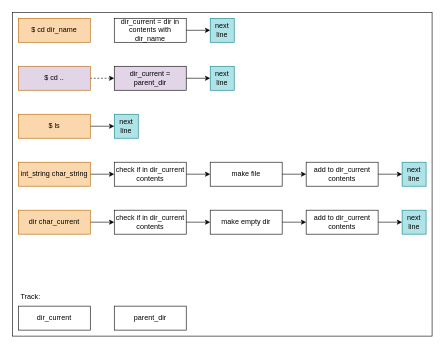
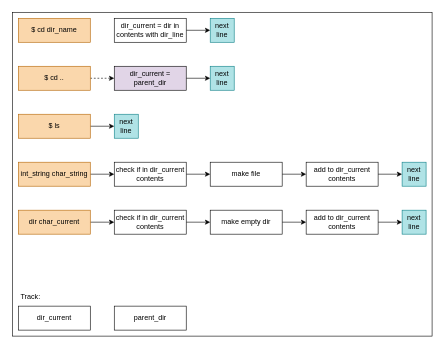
  <mxCell id="0" />
  <mxCell id="1" parent="0" />
  <mxCell id="2" value="" style="rounded=0;whiteSpace=wrap;html=1;" vertex="1" parent="1"><mxGeometry x="20" y="20" width="700" height="540" as="geometry" /></mxCell>
  <mxCell id="3" value="$ cd dir_name" style="rounded=0;whiteSpace=wrap;html=1;fillColor=#fad7ac;strokeColor=#b46504;" vertex="1" parent="1"><mxGeometry x="30" y="30" width="120" height="40" as="geometry" /></mxCell>
  <mxCell id="4" style="edgeStyle=orthogonalEdgeStyle;rounded=0;orthogonalLoop=1;jettySize=auto;html=1;exitX=1;exitY=0.5;exitDx=0;exitDy=0;entryX=0;entryY=0.5;entryDx=0;entryDy=0;dashed=1;" edge="1" parent="1" source="5" target="28"><mxGeometry relative="1" as="geometry" /></mxCell>
- <mxCell id="5" value="$ cd .." style="rounded=0;whiteSpace=wrap;html=1;fillColor=#e1d5e7;strokeColor=#b46504;" vertex="1" parent="1"><mxGeometry x="30" y="110" width="120" height="40" as="geometry" /></mxCell>
+ <mxCell id="5" value="$ cd .." style="rounded=0;whiteSpace=wrap;html=1;fillColor=#fad7ac;strokeColor=#b46504;" vertex="1" parent="1"><mxGeometry x="30" y="110" width="120" height="40" as="geometry" /></mxCell>
  <mxCell id="6" value="dir_current" style="rounded=0;whiteSpace=wrap;html=1;" vertex="1" parent="1"><mxGeometry x="30" y="510" width="120" height="40" as="geometry" /></mxCell>
  <mxCell id="7" style="edgeStyle=orthogonalEdgeStyle;rounded=0;orthogonalLoop=1;jettySize=auto;html=1;exitX=1;exitY=0.5;exitDx=0;exitDy=0;entryX=0;entryY=0.5;entryDx=0;entryDy=0;" edge="1" parent="1" source="8" target="23"><mxGeometry relative="1" as="geometry" /></mxCell>
  <mxCell id="8" value="$ ls" style="rounded=0;whiteSpace=wrap;html=1;fillColor=#fad7ac;strokeColor=#b46504;" vertex="1" parent="1"><mxGeometry x="30" y="190" width="120" height="40" as="geometry" /></mxCell>
  <mxCell id="9" style="edgeStyle=orthogonalEdgeStyle;rounded=0;orthogonalLoop=1;jettySize=auto;html=1;exitX=1;exitY=0.5;exitDx=0;exitDy=0;entryX=0;entryY=0.5;entryDx=0;entryDy=0;" edge="1" parent="1" source="10" target="31"><mxGeometry relative="1" as="geometry" /></mxCell>
  <mxCell id="10" value="int_string char_string" style="rounded=0;whiteSpace=wrap;html=1;fillColor=#fad7ac;strokeColor=#b46504;" vertex="1" parent="1"><mxGeometry x="30" y="270" width="120" height="40" as="geometry" /></mxCell>
  <mxCell id="11" style="edgeStyle=orthogonalEdgeStyle;rounded=0;orthogonalLoop=1;jettySize=auto;html=1;exitX=1;exitY=0.5;exitDx=0;exitDy=0;entryX=0;entryY=0.5;entryDx=0;entryDy=0;" edge="1" parent="1" source="12" target="33"><mxGeometry relative="1" as="geometry" /></mxCell>
  <mxCell id="12" value="dir char_current" style="rounded=0;whiteSpace=wrap;html=1;fillColor=#fad7ac;strokeColor=#b46504;" vertex="1" parent="1"><mxGeometry x="30" y="350" width="120" height="40" as="geometry" /></mxCell>
  <mxCell id="13" style="edgeStyle=orthogonalEdgeStyle;rounded=0;orthogonalLoop=1;jettySize=auto;html=1;exitX=1;exitY=0.5;exitDx=0;exitDy=0;entryX=0;entryY=0.5;entryDx=0;entryDy=0;" edge="1" parent="1" source="14" target="24"><mxGeometry relative="1" as="geometry" /></mxCell>
  <mxCell id="14" value="add to dir_current contents" style="rounded=0;whiteSpace=wrap;html=1;" vertex="1" parent="1"><mxGeometry x="510" y="270" width="120" height="40" as="geometry" /></mxCell>
  <mxCell id="15" style="edgeStyle=orthogonalEdgeStyle;rounded=0;orthogonalLoop=1;jettySize=auto;html=1;exitX=1;exitY=0.5;exitDx=0;exitDy=0;entryX=0;entryY=0.5;entryDx=0;entryDy=0;" edge="1" parent="1" source="16" target="18"><mxGeometry relative="1" as="geometry" /></mxCell>
  <mxCell id="16" value="make empty dir" style="rounded=0;whiteSpace=wrap;html=1;" vertex="1" parent="1"><mxGeometry x="350" y="350" width="120" height="40" as="geometry" /></mxCell>
  <mxCell id="17" style="edgeStyle=orthogonalEdgeStyle;rounded=0;orthogonalLoop=1;jettySize=auto;html=1;exitX=1;exitY=0.5;exitDx=0;exitDy=0;entryX=0;entryY=0.5;entryDx=0;entryDy=0;" edge="1" parent="1" source="18" target="25"><mxGeometry relative="1" as="geometry" /></mxCell>
  <mxCell id="18" value="add to dir_current contents" style="rounded=0;whiteSpace=wrap;html=1;" vertex="1" parent="1"><mxGeometry x="510" y="350" width="120" height="40" as="geometry" /></mxCell>
  <mxCell id="19" style="edgeStyle=orthogonalEdgeStyle;rounded=0;orthogonalLoop=1;jettySize=auto;html=1;exitX=1;exitY=0.5;exitDx=0;exitDy=0;entryX=0;entryY=0.5;entryDx=0;entryDy=0;" edge="1" parent="1" source="20" target="34"><mxGeometry relative="1" as="geometry" /></mxCell>
- <mxCell id="20" value="dir_current = dir in contents with dir_name" style="rounded=0;whiteSpace=wrap;html=1;" vertex="1" parent="1"><mxGeometry x="190" y="30" width="120" height="40" as="geometry" /></mxCell>
+ <mxCell id="20" value="dir_current = dir in contents with dir_line" style="rounded=0;whiteSpace=wrap;html=1;" vertex="1" parent="1"><mxGeometry x="190" y="30" width="120" height="40" as="geometry" /></mxCell>
  <mxCell id="21" style="edgeStyle=orthogonalEdgeStyle;rounded=0;orthogonalLoop=1;jettySize=auto;html=1;exitX=1;exitY=0.5;exitDx=0;exitDy=0;entryX=0;entryY=0.5;entryDx=0;entryDy=0;" edge="1" parent="1" source="22" target="14"><mxGeometry relative="1" as="geometry" /></mxCell>
  <mxCell id="22" value="make file" style="rounded=0;whiteSpace=wrap;html=1;" vertex="1" parent="1"><mxGeometry x="350" y="270" width="120" height="40" as="geometry" /></mxCell>
  <mxCell id="23" value="next line" style="rounded=0;whiteSpace=wrap;html=1;fillColor=#b0e3e6;strokeColor=#0e8088;" vertex="1" parent="1"><mxGeometry x="190" y="190" width="40" height="40" as="geometry" /></mxCell>
  <mxCell id="24" value="next line" style="rounded=0;whiteSpace=wrap;html=1;fillColor=#b0e3e6;strokeColor=#0e8088;" vertex="1" parent="1"><mxGeometry x="670" y="270" width="40" height="40" as="geometry" /></mxCell>
  <mxCell id="25" value="next line" style="rounded=0;whiteSpace=wrap;html=1;fillColor=#b0e3e6;strokeColor=#0e8088;" vertex="1" parent="1"><mxGeometry x="670" y="350" width="40" height="40" as="geometry" /></mxCell>
  <mxCell id="26" value="parent_dir" style="rounded=0;whiteSpace=wrap;html=1;" vertex="1" parent="1"><mxGeometry x="190" y="510" width="120" height="40" as="geometry" /></mxCell>
  <mxCell id="27" style="edgeStyle=orthogonalEdgeStyle;rounded=0;orthogonalLoop=1;jettySize=auto;html=1;exitX=1;exitY=0.5;exitDx=0;exitDy=0;entryX=0;entryY=0.5;entryDx=0;entryDy=0;" edge="1" parent="1" source="28" target="29"><mxGeometry relative="1" as="geometry" /></mxCell>
  <mxCell id="28" value="dir_current = parent_dir" style="rounded=0;whiteSpace=wrap;html=1;fillColor=#e1d5e7;" vertex="1" parent="1"><mxGeometry x="190" y="110" width="120" height="40" as="geometry" /></mxCell>
  <mxCell id="29" value="next line" style="rounded=0;whiteSpace=wrap;html=1;fillColor=#b0e3e6;strokeColor=#0e8088;" vertex="1" parent="1"><mxGeometry x="350" y="110" width="40" height="40" as="geometry" /></mxCell>
  <mxCell id="30" style="edgeStyle=orthogonalEdgeStyle;rounded=0;orthogonalLoop=1;jettySize=auto;html=1;exitX=1;exitY=0.5;exitDx=0;exitDy=0;entryX=0;entryY=0.5;entryDx=0;entryDy=0;" edge="1" parent="1" source="31" target="22"><mxGeometry relative="1" as="geometry" /></mxCell>
  <mxCell id="31" value="check if in dir_current contents" style="rounded=0;whiteSpace=wrap;html=1;" vertex="1" parent="1"><mxGeometry x="190" y="270" width="120" height="40" as="geometry" /></mxCell>
  <mxCell id="32" style="edgeStyle=orthogonalEdgeStyle;rounded=0;orthogonalLoop=1;jettySize=auto;html=1;exitX=1;exitY=0.5;exitDx=0;exitDy=0;entryX=0;entryY=0.5;entryDx=0;entryDy=0;" edge="1" parent="1" source="33" target="16"><mxGeometry relative="1" as="geometry" /></mxCell>
  <mxCell id="33" value="check if in dir_current contents" style="rounded=0;whiteSpace=wrap;html=1;" vertex="1" parent="1"><mxGeometry x="190" y="350" width="120" height="40" as="geometry" /></mxCell>
  <mxCell id="34" value="next line" style="rounded=0;whiteSpace=wrap;html=1;fillColor=#b0e3e6;strokeColor=#0e8088;" vertex="1" parent="1"><mxGeometry x="350" y="30" width="40" height="40" as="geometry" /></mxCell>
  <mxCell id="35" value="Track:" style="text;html=1;align=center;verticalAlign=middle;resizable=0;points=[];autosize=1;strokeColor=none;fillColor=none;" vertex="1" parent="1"><mxGeometry x="20" y="480" width="60" height="30" as="geometry" /></mxCell>
